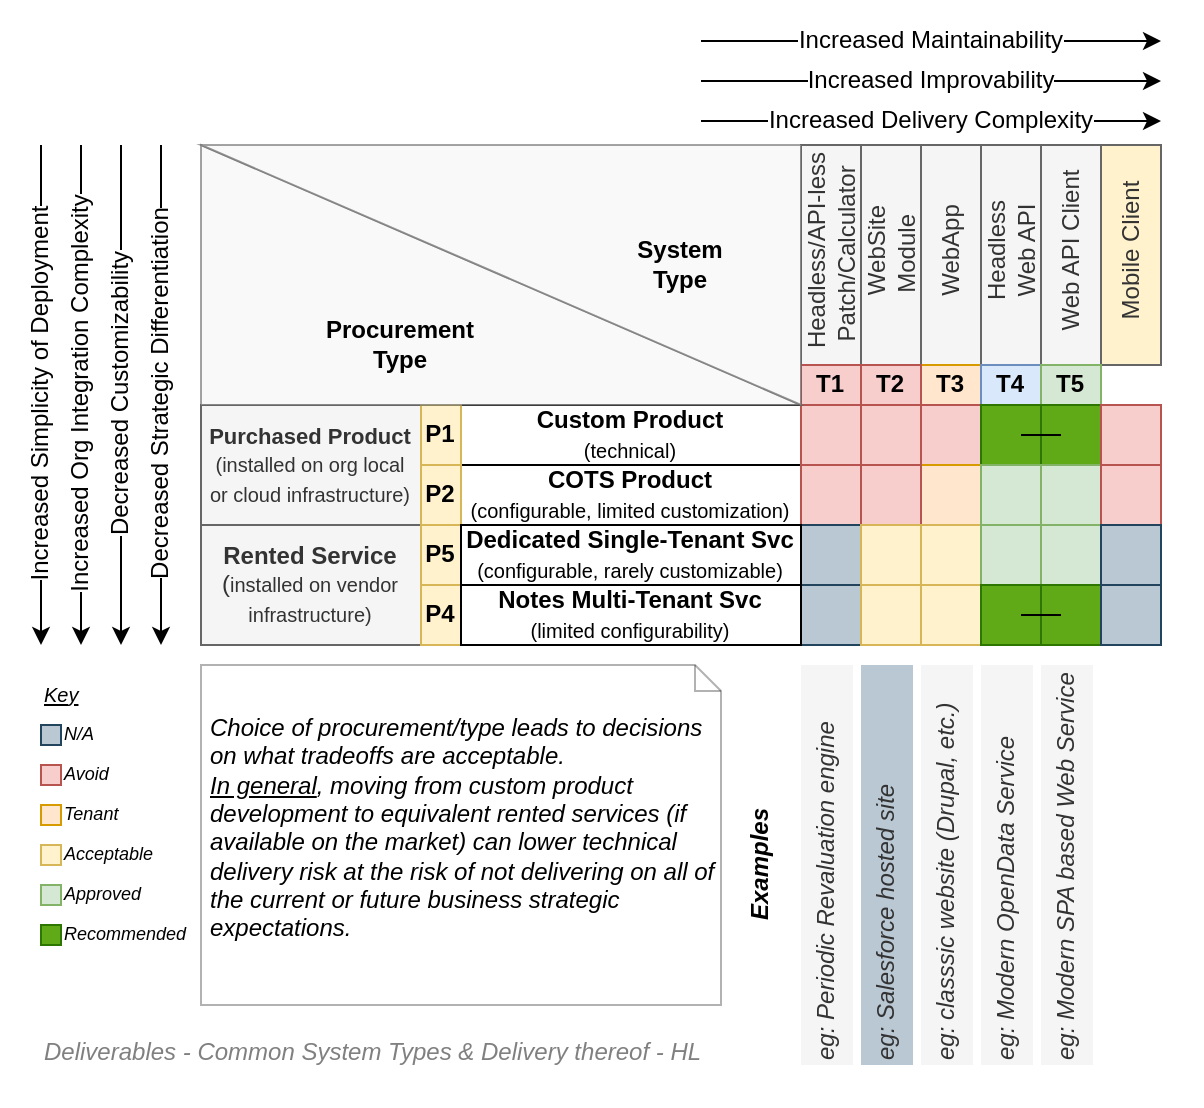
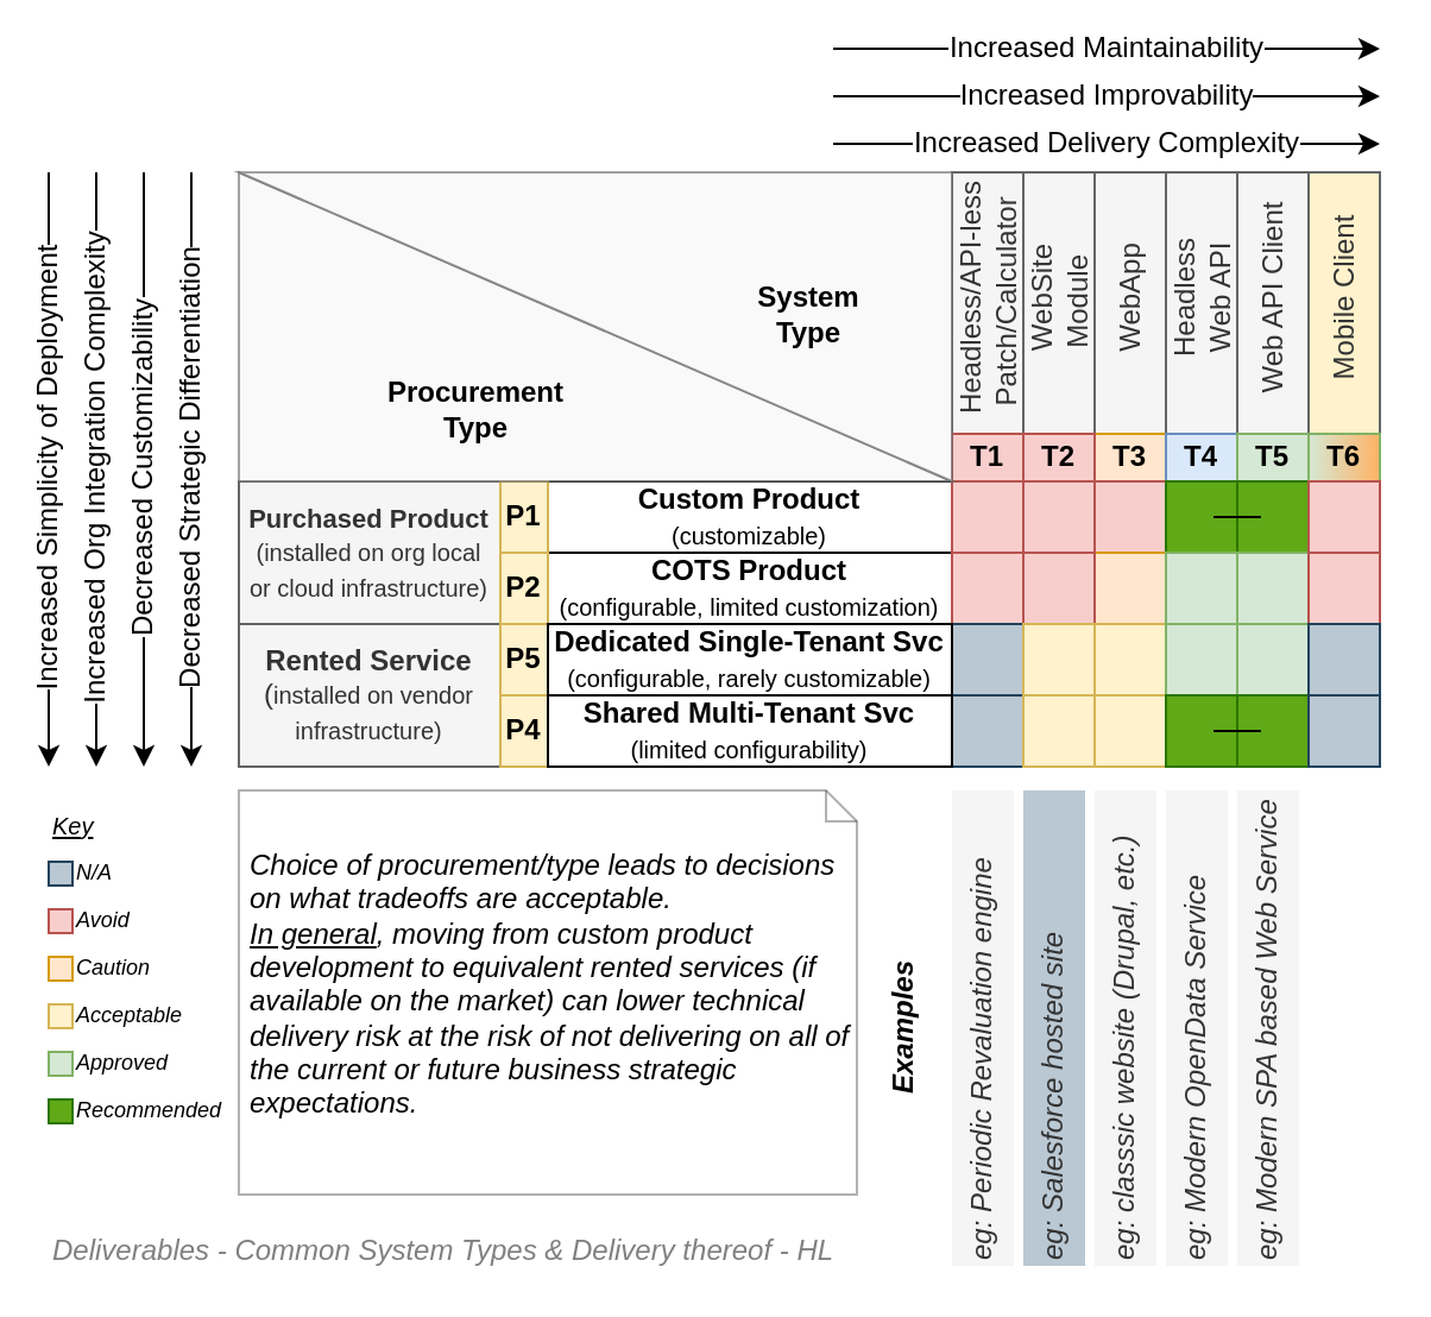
  <mxCell id="0" />
  <mxCell id="1" value="Diagram" parent="0" />
  <mxCell id="2" value="&lt;font style=&quot;font-size: 11px&quot;&gt;&lt;b&gt;Purchased Product&lt;/b&gt;&lt;br&gt;&lt;/font&gt;&lt;font style=&quot;font-size: 10px&quot;&gt;(installed on org local &lt;br&gt;or cloud infrastructure)&lt;/font&gt;" style="rounded=0;whiteSpace=wrap;html=1;fillColor=#f5f5f5;strokeColor=#666666;fontColor=#333333;" vertex="1" parent="1"><mxGeometry x="100" y="202" width="110" height="60" as="geometry" /></mxCell>
  <mxCell id="3" value="&lt;b&gt;Rented Service&lt;/b&gt;&lt;br&gt;(&lt;font style=&quot;font-size: 10px&quot;&gt;installed on vendor infrastructure)&lt;/font&gt;" style="rounded=0;whiteSpace=wrap;html=1;fillColor=#f5f5f5;strokeColor=#666666;fontColor=#333333;" vertex="1" parent="1"><mxGeometry x="100" y="262" width="110" height="60" as="geometry" /></mxCell>
- <mxCell id="4" value="&lt;b&gt;Custom Product&lt;/b&gt;&lt;br&gt;&lt;span style=&quot;font-size: 10px&quot;&gt;(technical)&lt;/span&gt;" style="rounded=0;whiteSpace=wrap;html=1;" vertex="1" parent="1"><mxGeometry x="230" y="202" width="170" height="30" as="geometry" /></mxCell>
+ <mxCell id="4" value="&lt;b&gt;Custom Product&lt;/b&gt;&lt;br&gt;&lt;span style=&quot;font-size: 10px&quot;&gt;(customizable)&lt;/span&gt;" style="rounded=0;whiteSpace=wrap;html=1;" vertex="1" parent="1"><mxGeometry x="230" y="202" width="170" height="30" as="geometry" /></mxCell>
  <mxCell id="5" value="&lt;b&gt;COTS Product&lt;/b&gt;&lt;br&gt;&lt;font style=&quot;font-size: 10px&quot;&gt;(configurable, limited customization)&lt;/font&gt;" style="rounded=0;whiteSpace=wrap;html=1;" vertex="1" parent="1"><mxGeometry x="230" y="232" width="170" height="30" as="geometry" /></mxCell>
  <mxCell id="6" value="Examples" style="rounded=0;whiteSpace=wrap;html=1;horizontal=0;strokeColor=none;fontStyle=3" vertex="1" parent="1"><mxGeometry x="370" y="332" width="20" height="200" as="geometry" /></mxCell>
  <mxCell id="7" value="P1" style="rounded=0;whiteSpace=wrap;html=1;fillColor=#fff2cc;strokeColor=#d6b656;fontStyle=1" vertex="1" parent="1"><mxGeometry x="210" y="202" width="20" height="30" as="geometry" /></mxCell>
  <mxCell id="8" value="P2" style="rounded=0;whiteSpace=wrap;html=1;fillColor=#fff2cc;strokeColor=#d6b656;fontStyle=1" vertex="1" parent="1"><mxGeometry x="210" y="232" width="20" height="30" as="geometry" /></mxCell>
  <mxCell id="9" value="P5" style="rounded=0;whiteSpace=wrap;html=1;fillColor=#fff2cc;strokeColor=#d6b656;fontStyle=1" vertex="1" parent="1"><mxGeometry x="210" y="262" width="20" height="30" as="geometry" /></mxCell>
  <mxCell id="10" value="P4" style="rounded=0;whiteSpace=wrap;html=1;fillColor=#fff2cc;strokeColor=#d6b656;fontStyle=1" vertex="1" parent="1"><mxGeometry x="210" y="292" width="20" height="30" as="geometry" /></mxCell>
  <mxCell id="11" value="Headless/API-less Patch/Calculator&amp;nbsp;" style="rounded=0;whiteSpace=wrap;html=1;horizontal=0;fillColor=#f5f5f5;strokeColor=#666666;fontColor=#333333;spacingLeft=3;spacingBottom=0;spacingRight=0;" vertex="1" parent="1"><mxGeometry x="400" y="72" width="30" height="110" as="geometry" /></mxCell>
  <mxCell id="12" value="WebApp" style="rounded=0;whiteSpace=wrap;html=1;horizontal=0;fillColor=#f5f5f5;strokeColor=#666666;fontColor=#333333;spacingLeft=3;spacingBottom=0;spacingRight=0;" vertex="1" parent="1"><mxGeometry x="460" y="72" width="30" height="110" as="geometry" /></mxCell>
  <mxCell id="13" value="Headless&lt;br&gt;Web API" style="rounded=0;whiteSpace=wrap;html=1;horizontal=0;fillColor=#f5f5f5;strokeColor=#666666;fontColor=#333333;spacingLeft=3;spacingBottom=0;spacingRight=0;" vertex="1" parent="1"><mxGeometry x="490" y="72" width="30" height="110" as="geometry" /></mxCell>
  <mxCell id="14" value="Web API Client" style="rounded=0;whiteSpace=wrap;html=1;horizontal=0;fillColor=#f5f5f5;strokeColor=#666666;fontColor=#333333;spacingLeft=3;spacingBottom=0;spacingRight=0;" vertex="1" parent="1"><mxGeometry x="520" y="72" width="30" height="110" as="geometry" /></mxCell>
  <mxCell id="15" value="Mobile Client" style="rounded=0;whiteSpace=wrap;html=1;horizontal=0;fillColor=#fff2cc;strokeColor=#666666;fontColor=#333333;spacingLeft=3;spacingBottom=0;spacingRight=0;" vertex="1" parent="1"><mxGeometry x="550" y="72" width="30" height="110" as="geometry" /></mxCell>
  <mxCell id="16" value="T1" style="rounded=0;whiteSpace=wrap;html=1;fillColor=#f8cecc;strokeColor=#b85450;fontStyle=1" vertex="1" parent="1"><mxGeometry x="400" y="182" width="30" height="20" as="geometry" /></mxCell>
  <mxCell id="17" value="T3" style="rounded=0;whiteSpace=wrap;html=1;fillColor=#ffe6cc;strokeColor=#d79b00;fontStyle=1" vertex="1" parent="1"><mxGeometry x="460" y="182" width="30" height="20" as="geometry" /></mxCell>
  <mxCell id="18" value="T4" style="rounded=0;whiteSpace=wrap;html=1;fillColor=#dae8fc;strokeColor=#6c8ebf;fontStyle=1" vertex="1" parent="1"><mxGeometry x="490" y="182" width="30" height="20" as="geometry" /></mxCell>
  <mxCell id="19" value="T5" style="rounded=0;whiteSpace=wrap;html=1;fillColor=#d5e8d4;strokeColor=#82b366;fontStyle=1" vertex="1" parent="1"><mxGeometry x="520" y="182" width="30" height="20" as="geometry" /></mxCell>
+ <mxCell id="20" value="T6" style="rounded=0;whiteSpace=wrap;html=1;fillColor=#d5e8d4;strokeColor=#82b366;gradientColor=#FFB366;gradientDirection=east;fontStyle=1" vertex="1" parent="1"><mxGeometry x="550" y="182" width="30" height="20" as="geometry" /></mxCell>
  <mxCell id="21" value="" style="rounded=0;whiteSpace=wrap;html=1;fillColor=#f8cecc;strokeColor=#b85450;" vertex="1" parent="1"><mxGeometry x="400" y="202" width="40" height="30" as="geometry" /></mxCell>
  <mxCell id="22" value="" style="rounded=0;whiteSpace=wrap;html=1;fillColor=#f8cecc;strokeColor=#b85450;" vertex="1" parent="1"><mxGeometry x="460" y="202" width="30" height="30" as="geometry" /></mxCell>
  <mxCell id="23" value="" style="rounded=0;whiteSpace=wrap;html=1;strokeColor=#2D7600;fillColor=#60a917;fontColor=#ffffff;" vertex="1" parent="1"><mxGeometry x="490" y="202" width="30" height="30" as="geometry" /></mxCell>
  <mxCell id="24" value="" style="rounded=0;whiteSpace=wrap;html=1;strokeColor=#2D7600;fillColor=#60a917;fontColor=#ffffff;" vertex="1" parent="1"><mxGeometry x="520" y="202" width="30" height="30" as="geometry" /></mxCell>
  <mxCell id="25" value="" style="rounded=0;whiteSpace=wrap;html=1;fillColor=#f8cecc;strokeColor=#b85450;" vertex="1" parent="1"><mxGeometry x="550" y="202" width="30" height="30" as="geometry" /></mxCell>
  <mxCell id="26" value="" style="rounded=0;whiteSpace=wrap;html=1;fillColor=#f8cecc;strokeColor=#b85450;" vertex="1" parent="1"><mxGeometry x="400" y="232" width="40" height="30" as="geometry" /></mxCell>
  <mxCell id="27" value="" style="rounded=0;whiteSpace=wrap;html=1;fillColor=#ffe6cc;strokeColor=#d79b00;" vertex="1" parent="1"><mxGeometry x="460" y="232" width="30" height="30" as="geometry" /></mxCell>
  <mxCell id="28" value="" style="rounded=0;whiteSpace=wrap;html=1;fillColor=#d5e8d4;strokeColor=#82b366;" vertex="1" parent="1"><mxGeometry x="490" y="232" width="30" height="30" as="geometry" /></mxCell>
  <mxCell id="29" value="" style="rounded=0;whiteSpace=wrap;html=1;fillColor=#d5e8d4;strokeColor=#82b366;" vertex="1" parent="1"><mxGeometry x="520" y="232" width="30" height="30" as="geometry" /></mxCell>
  <mxCell id="30" value="" style="rounded=0;whiteSpace=wrap;html=1;fillColor=#f8cecc;strokeColor=#b85450;" vertex="1" parent="1"><mxGeometry x="550" y="232" width="30" height="30" as="geometry" /></mxCell>
  <mxCell id="31" value="" style="rounded=0;whiteSpace=wrap;html=1;fillColor=#bac8d3;strokeColor=#23445d;" vertex="1" parent="1"><mxGeometry x="400" y="262" width="40" height="30" as="geometry" /></mxCell>
  <mxCell id="32" value="" style="rounded=0;whiteSpace=wrap;html=1;fillColor=#fff2cc;strokeColor=#d6b656;" vertex="1" parent="1"><mxGeometry x="460" y="262" width="30" height="30" as="geometry" /></mxCell>
  <mxCell id="33" value="" style="rounded=0;whiteSpace=wrap;html=1;fillColor=#d5e8d4;strokeColor=#82b366;" vertex="1" parent="1"><mxGeometry x="490" y="262" width="30" height="30" as="geometry" /></mxCell>
  <mxCell id="34" value="" style="rounded=0;whiteSpace=wrap;html=1;fillColor=#d5e8d4;strokeColor=#82b366;" vertex="1" parent="1"><mxGeometry x="520" y="262" width="30" height="30" as="geometry" /></mxCell>
  <mxCell id="35" value="" style="rounded=0;whiteSpace=wrap;html=1;fillColor=#bac8d3;strokeColor=#23445d;" vertex="1" parent="1"><mxGeometry x="550" y="262" width="30" height="30" as="geometry" /></mxCell>
  <mxCell id="36" value="" style="rounded=0;whiteSpace=wrap;html=1;fillColor=#bac8d3;strokeColor=#23445d;" vertex="1" parent="1"><mxGeometry x="400" y="292" width="40" height="30" as="geometry" /></mxCell>
  <mxCell id="37" value="" style="rounded=0;whiteSpace=wrap;html=1;strokeColor=#d6b656;fillColor=#fff2cc;" vertex="1" parent="1"><mxGeometry x="460" y="292" width="30" height="30" as="geometry" /></mxCell>
  <mxCell id="38" value="" style="rounded=0;whiteSpace=wrap;html=1;fillColor=#60a917;strokeColor=#2D7600;fontColor=#ffffff;" vertex="1" parent="1"><mxGeometry x="490" y="292" width="30" height="30" as="geometry" /></mxCell>
  <mxCell id="39" value="" style="rounded=0;whiteSpace=wrap;html=1;fillColor=#60a917;strokeColor=#2D7600;fontColor=#ffffff;" vertex="1" parent="1"><mxGeometry x="520" y="292" width="30" height="30" as="geometry" /></mxCell>
  <mxCell id="40" value="" style="rounded=0;whiteSpace=wrap;html=1;fillColor=#bac8d3;strokeColor=#23445d;" vertex="1" parent="1"><mxGeometry x="550" y="292" width="30" height="30" as="geometry" /></mxCell>
  <mxCell id="41" value="" style="verticalLabelPosition=bottom;verticalAlign=top;html=1;shape=mxgraph.basic.orthogonal_triangle;fontSize=12;strokeColor=#666666;strokeWidth=1;fillColor=#f5f5f5;opacity=60;align=center;fontColor=#333333;" vertex="1" parent="1"><mxGeometry x="100" y="72" width="300" height="130" as="geometry" /></mxCell>
  <mxCell id="42" value="" style="verticalLabelPosition=bottom;verticalAlign=top;html=1;shape=mxgraph.basic.orthogonal_triangle;fontSize=12;strokeColor=#666666;strokeWidth=1;fillColor=#f5f5f5;opacity=60;align=center;flipV=1;flipH=1;fontColor=#333333;" vertex="1" parent="1"><mxGeometry x="100" y="72" width="300" height="130" as="geometry" /></mxCell>
  <mxCell id="43" value="Procurement Type" style="text;html=1;strokeColor=none;fillColor=none;align=center;verticalAlign=middle;whiteSpace=wrap;rounded=0;fontSize=12;opacity=60;fontStyle=1" vertex="1" parent="1"><mxGeometry x="180" y="162" width="40" height="20" as="geometry" /></mxCell>
  <mxCell id="44" value="System&lt;br&gt;Type" style="text;html=1;strokeColor=none;fillColor=none;align=center;verticalAlign=middle;whiteSpace=wrap;rounded=0;fontSize=12;opacity=60;fontStyle=1" vertex="1" parent="1"><mxGeometry x="320" y="122" width="40" height="20" as="geometry" /></mxCell>
  <mxCell id="45" value="Increased Delivery Complexity" style="endArrow=classic;html=1;fontSize=12;" edge="1" parent="1"><mxGeometry width="50" height="50" relative="1" as="geometry"><mxPoint x="350" y="60" as="sourcePoint" /><mxPoint x="580" y="60" as="targetPoint" /></mxGeometry></mxCell>
  <mxCell id="46" value="Increased Simplicity of Deployment" style="endArrow=classic;html=1;fontSize=12;horizontal=0;" edge="1" parent="1"><mxGeometry width="50" height="50" relative="1" as="geometry"><mxPoint x="20" y="72" as="sourcePoint" /><mxPoint x="20" y="322" as="targetPoint" /></mxGeometry></mxCell>
  <mxCell id="47" value="Increased Improvability" style="endArrow=classic;html=1;fontSize=12;" edge="1" parent="1"><mxGeometry width="50" height="50" relative="1" as="geometry"><mxPoint x="350" y="40" as="sourcePoint" /><mxPoint x="580" y="40" as="targetPoint" /></mxGeometry></mxCell>
  <mxCell id="48" value="Increased Maintainability" style="endArrow=classic;html=1;fontSize=12;" edge="1" parent="1"><mxGeometry width="50" height="50" relative="1" as="geometry"><mxPoint x="350" y="20" as="sourcePoint" /><mxPoint x="580" y="20" as="targetPoint" /></mxGeometry></mxCell>
  <mxCell id="49" value="Increased Org Integration Complexity" style="endArrow=classic;html=1;fontSize=12;horizontal=0;" edge="1" parent="1"><mxGeometry width="50" height="50" relative="1" as="geometry"><mxPoint x="40" y="72" as="sourcePoint" /><mxPoint x="40" y="322" as="targetPoint" /></mxGeometry></mxCell>
  <mxCell id="50" value="Decreased Strategic Differentiation" style="endArrow=classic;html=1;fontSize=12;horizontal=0;" edge="1" parent="1"><mxGeometry width="50" height="50" relative="1" as="geometry"><mxPoint x="80" y="72" as="sourcePoint" /><mxPoint x="80" y="322" as="targetPoint" /></mxGeometry></mxCell>
  <mxCell id="51" value="WebSite&lt;br&gt;Module&amp;nbsp;" style="rounded=0;whiteSpace=wrap;html=1;horizontal=0;fillColor=#f5f5f5;strokeColor=#666666;fontColor=#333333;spacingLeft=3;spacingBottom=0;spacingRight=0;" vertex="1" parent="1"><mxGeometry x="430" y="72" width="30" height="110" as="geometry" /></mxCell>
  <mxCell id="52" value="T2" style="rounded=0;whiteSpace=wrap;html=1;fillColor=#f8cecc;strokeColor=#b85450;fontStyle=1" vertex="1" parent="1"><mxGeometry x="430" y="182" width="30" height="20" as="geometry" /></mxCell>
  <mxCell id="53" value="" style="rounded=0;whiteSpace=wrap;html=1;fillColor=#f8cecc;strokeColor=#b85450;" vertex="1" parent="1"><mxGeometry x="430" y="202" width="30" height="30" as="geometry" /></mxCell>
  <mxCell id="54" value="" style="rounded=0;whiteSpace=wrap;html=1;fillColor=#f8cecc;strokeColor=#b85450;" vertex="1" parent="1"><mxGeometry x="430" y="232" width="30" height="30" as="geometry" /></mxCell>
  <mxCell id="55" value="" style="rounded=0;whiteSpace=wrap;html=1;fillColor=#fff2cc;strokeColor=#d6b656;" vertex="1" parent="1"><mxGeometry x="430" y="262" width="30" height="30" as="geometry" /></mxCell>
  <mxCell id="56" value="" style="rounded=0;whiteSpace=wrap;html=1;fillColor=#fff2cc;strokeColor=#d6b656;" vertex="1" parent="1"><mxGeometry x="430" y="292" width="30" height="30" as="geometry" /></mxCell>
  <mxCell id="57" value="eg: Periodic Revaluation engine" style="rounded=0;whiteSpace=wrap;html=1;horizontal=0;fillColor=#f5f5f5;fontColor=#333333;fontStyle=2;strokeColor=none;align=left;" vertex="1" parent="1"><mxGeometry x="400" y="332" width="26" height="200" as="geometry" /></mxCell>
  <mxCell id="58" value="eg: Salesforce hosted site" style="rounded=0;whiteSpace=wrap;html=1;horizontal=0;fillColor=#bac8d3;fontColor=#333333;fontStyle=2;strokeColor=none;align=left;" vertex="1" parent="1"><mxGeometry x="430" y="332" width="26" height="200" as="geometry" /></mxCell>
  <mxCell id="59" value="eg: classsic website (Drupal, etc.)" style="rounded=0;whiteSpace=wrap;html=1;horizontal=0;fillColor=#f5f5f5;fontColor=#333333;fontStyle=2;strokeColor=none;align=left;" vertex="1" parent="1"><mxGeometry x="460" y="332" width="26" height="200" as="geometry" /></mxCell>
  <mxCell id="60" value="eg: Modern OpenData Service" style="rounded=0;whiteSpace=wrap;html=1;horizontal=0;fillColor=#f5f5f5;fontColor=#333333;fontStyle=2;strokeColor=none;align=left;" vertex="1" parent="1"><mxGeometry x="490" y="332" width="26" height="200" as="geometry" /></mxCell>
  <mxCell id="61" value="eg: Modern SPA based Web Service" style="rounded=0;whiteSpace=wrap;html=1;horizontal=0;fillColor=#f5f5f5;fontColor=#333333;fontStyle=2;strokeColor=none;align=left;" vertex="1" parent="1"><mxGeometry x="520" y="332" width="26" height="200" as="geometry" /></mxCell>
- <mxCell id="62" value="&lt;b&gt;Notes Multi-Tenant Svc&lt;/b&gt;&lt;br&gt;&lt;span style=&quot;font-size: 10px&quot;&gt;(limited&amp;nbsp;configurability)&lt;/span&gt;" style="rounded=0;whiteSpace=wrap;html=1;" vertex="1" parent="1"><mxGeometry x="230" y="292" width="170" height="30" as="geometry" /></mxCell>
+ <mxCell id="62" value="&lt;b&gt;Shared Multi-Tenant Svc&lt;/b&gt;&lt;br&gt;&lt;span style=&quot;font-size: 10px&quot;&gt;(limited&amp;nbsp;configurability)&lt;/span&gt;" style="rounded=0;whiteSpace=wrap;html=1;" vertex="1" parent="1"><mxGeometry x="230" y="292" width="170" height="30" as="geometry" /></mxCell>
  <mxCell id="63" value="Decreased Customizability" style="endArrow=classic;html=1;fontSize=12;horizontal=0;" edge="1" parent="1"><mxGeometry width="50" height="50" relative="1" as="geometry"><mxPoint x="60" y="72" as="sourcePoint" /><mxPoint x="60" y="322" as="targetPoint" /></mxGeometry></mxCell>
  <mxCell id="64" value="&lt;b&gt;Dedicated Single-Tenant Svc&lt;/b&gt;&lt;br&gt;&lt;font style=&quot;font-size: 10px&quot;&gt;(configurable, rarely customizable)&lt;/font&gt;" style="rounded=0;whiteSpace=wrap;html=1;" vertex="1" parent="1"><mxGeometry x="230" y="262" width="170" height="30" as="geometry" /></mxCell>
  <mxCell id="65" value="" style="endArrow=none;html=1;" edge="1" parent="1"><mxGeometry width="50" height="50" relative="1" as="geometry"><mxPoint x="510" y="217" as="sourcePoint" /><mxPoint x="530" y="217" as="targetPoint" /></mxGeometry></mxCell>
  <mxCell id="66" value="" style="rounded=0;whiteSpace=wrap;html=1;fillColor=#f8cecc;strokeColor=#b85450;fontSize=9;" vertex="1" parent="1"><mxGeometry x="20" y="382" width="10" height="10" as="geometry" /></mxCell>
  <mxCell id="67" value="" style="rounded=0;whiteSpace=wrap;html=1;fillColor=#bac8d3;strokeColor=#23445d;fontSize=9;" vertex="1" parent="1"><mxGeometry x="20" y="362" width="10" height="10" as="geometry" /></mxCell>
  <mxCell id="68" value="" style="rounded=0;whiteSpace=wrap;html=1;fillColor=#60a917;strokeColor=#2D7600;fontColor=#ffffff;fontSize=9;" vertex="1" parent="1"><mxGeometry x="20" y="462" width="10" height="10" as="geometry" /></mxCell>
  <mxCell id="69" value="" style="rounded=0;whiteSpace=wrap;html=1;strokeColor=#82b366;fillColor=#d5e8d4;fontSize=9;" vertex="1" parent="1"><mxGeometry x="20" y="442" width="10" height="10" as="geometry" /></mxCell>
  <mxCell id="70" value="N/A" style="text;html=1;strokeColor=none;fillColor=none;align=left;verticalAlign=middle;whiteSpace=wrap;rounded=0;fontSize=9;fontStyle=2" vertex="1" parent="1"><mxGeometry x="30" y="362" width="30" height="10" as="geometry" /></mxCell>
  <mxCell id="71" value="" style="rounded=0;whiteSpace=wrap;html=1;fillColor=#ffe6cc;strokeColor=#d79b00;fontSize=9;" vertex="1" parent="1"><mxGeometry x="20" y="402" width="10" height="10" as="geometry" /></mxCell>
- <mxCell id="72" value="Tenant" style="text;html=1;strokeColor=none;fillColor=none;align=left;verticalAlign=middle;whiteSpace=wrap;rounded=0;fontSize=9;fontStyle=2" vertex="1" parent="1"><mxGeometry x="30" y="402" width="30" height="10" as="geometry" /></mxCell>
+ <mxCell id="72" value="Caution" style="text;html=1;strokeColor=none;fillColor=none;align=left;verticalAlign=middle;whiteSpace=wrap;rounded=0;fontSize=9;fontStyle=2" vertex="1" parent="1"><mxGeometry x="30" y="402" width="30" height="10" as="geometry" /></mxCell>
  <mxCell id="73" value="Avoid" style="text;html=1;strokeColor=none;fillColor=none;align=left;verticalAlign=middle;whiteSpace=wrap;rounded=0;fontSize=9;fontStyle=2" vertex="1" parent="1"><mxGeometry x="30" y="382" width="30" height="10" as="geometry" /></mxCell>
  <mxCell id="74" value="Approved" style="text;html=1;strokeColor=none;fillColor=none;align=left;verticalAlign=middle;whiteSpace=wrap;rounded=0;fontSize=9;fontStyle=2" vertex="1" parent="1"><mxGeometry x="30" y="442" width="30" height="10" as="geometry" /></mxCell>
  <mxCell id="75" value="Recommended" style="text;html=1;strokeColor=none;fillColor=none;align=left;verticalAlign=middle;whiteSpace=wrap;rounded=0;fontSize=9;fontStyle=2" vertex="1" parent="1"><mxGeometry x="30" y="462" width="30" height="10" as="geometry" /></mxCell>
  <mxCell id="76" value="&lt;u&gt;Key&lt;/u&gt;" style="text;html=1;strokeColor=none;fillColor=none;align=left;verticalAlign=middle;whiteSpace=wrap;rounded=0;fontSize=10;fontStyle=2" vertex="1" parent="1"><mxGeometry x="20" y="342" width="30" height="10" as="geometry" /></mxCell>
  <mxCell id="77" value="" style="endArrow=none;html=1;" edge="1" parent="1"><mxGeometry width="50" height="50" relative="1" as="geometry"><mxPoint x="510" y="307" as="sourcePoint" /><mxPoint x="530" y="307" as="targetPoint" /></mxGeometry></mxCell>
  <mxCell id="78" value="" style="rounded=0;whiteSpace=wrap;html=1;strokeColor=#d6b656;fillColor=#fff2cc;fontSize=9;" vertex="1" parent="1"><mxGeometry x="20" y="422" width="10" height="10" as="geometry" /></mxCell>
  <mxCell id="79" value="Acceptable" style="text;html=1;strokeColor=none;fillColor=none;align=left;verticalAlign=middle;whiteSpace=wrap;rounded=0;fontSize=9;fontStyle=2" vertex="1" parent="1"><mxGeometry x="30" y="422" width="30" height="10" as="geometry" /></mxCell>
  <mxCell id="80" value="Title/Diargam" parent="0" />
  <mxCell id="81" value="&lt;font style=&quot;font-size: 12px&quot;&gt;Deliverables - Common System Types &amp;amp; Delivery thereof - HL&lt;br&gt;&lt;/font&gt;" style="text;strokeColor=none;fillColor=none;html=1;fontSize=24;fontStyle=2;verticalAlign=middle;align=left;shadow=0;glass=0;comic=0;opacity=30;fontColor=#808080;rounded=0;" vertex="1" parent="80"><mxGeometry x="20" y="512" width="520" height="20" as="geometry" /></mxCell>
  <mxCell id="82" value="Notes" parent="0" />
  <mxCell id="83" value="&lt;i&gt;Choice of procurement/type leads to decisions on what tradeoffs are acceptable.&lt;br&gt;&lt;u&gt;In general&lt;/u&gt;, moving from custom product development to equivalent rented services (if available on the market) can lower technical delivery risk at the risk of not delivering on all of the current or future business strategic expectations. &lt;br&gt;&lt;/i&gt;&amp;nbsp;&amp;nbsp;" style="shape=note;size=13;whiteSpace=wrap;html=1;fontSize=12;strokeColor=#000000;strokeWidth=1;fillColor=none;gradientColor=#FFB366;opacity=30;align=left;spacing=1;spacingTop=8;spacingLeft=4;sketch=0;" vertex="1" parent="82"><mxGeometry x="100" y="332" width="260" height="170" as="geometry" /></mxCell>
